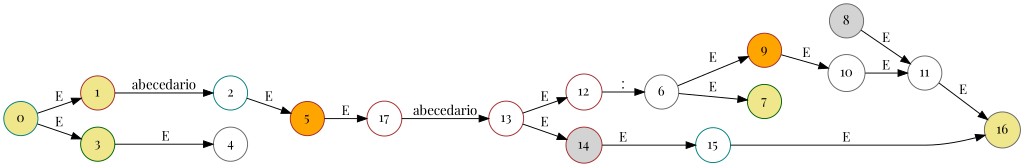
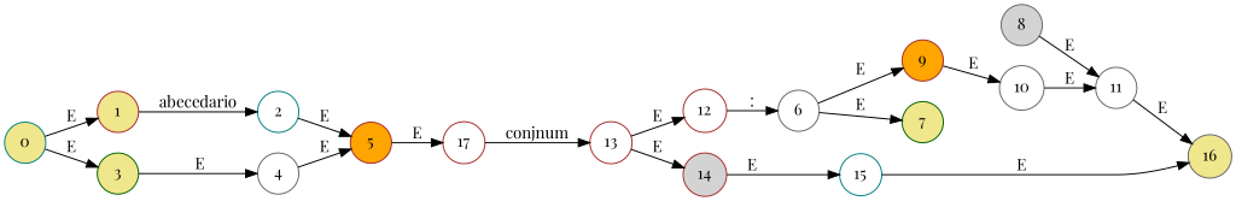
  digraph {
    fontname="Playfair Display"
    rankdir=LR
    node [color=brown fillcolor=white fontname="Playfair Display" shape=circle style=filled]
    edge [color=black fontname="Playfair Display"]
    0 [color=teal fillcolor=khaki]
    1 [fillcolor=khaki]
    3 [color=darkgreen fillcolor=khaki]
    2 [color=teal]
    4 [color=gray40]
    5 [fillcolor=orange]
    17
    13
    6 [color=gray40]
    7 [color=darkgreen fillcolor=khaki]
    9 [fillcolor=orange]
    10 [color=gray40]
    8 [color=gray40 fillcolor=lightgrey]
    11 [color=gray40]
    16 [color=gray40 fillcolor=khaki]
    12
    14 [fillcolor=lightgrey]
    15 [color=teal]
    0 -> 1 [label=E]
    0 -> 3 [label=E]
    1 -> 2 [label=abecedario]
    3 -> 4 [label=" E"]
    2 -> 5 [label=E]
+   4 -> 5 [label=E]
    5 -> 17 [label=E]
-   17 -> 13 [label=abecedario]
+   17 -> 13 [label=conjnum]
    13 -> 12 [label=E]
    13 -> 14 [label=E]
    6 -> 7 [label=E]
    6 -> 9 [label=E]
    9 -> 10 [label=" E"]
    10 -> 11 [label=E]
    8 -> 11 [label=E]
    11 -> 16 [label=E]
    12 -> 6 [label=":"]
    14 -> 15 [label=E]
    15 -> 16 [label=E]
  }
